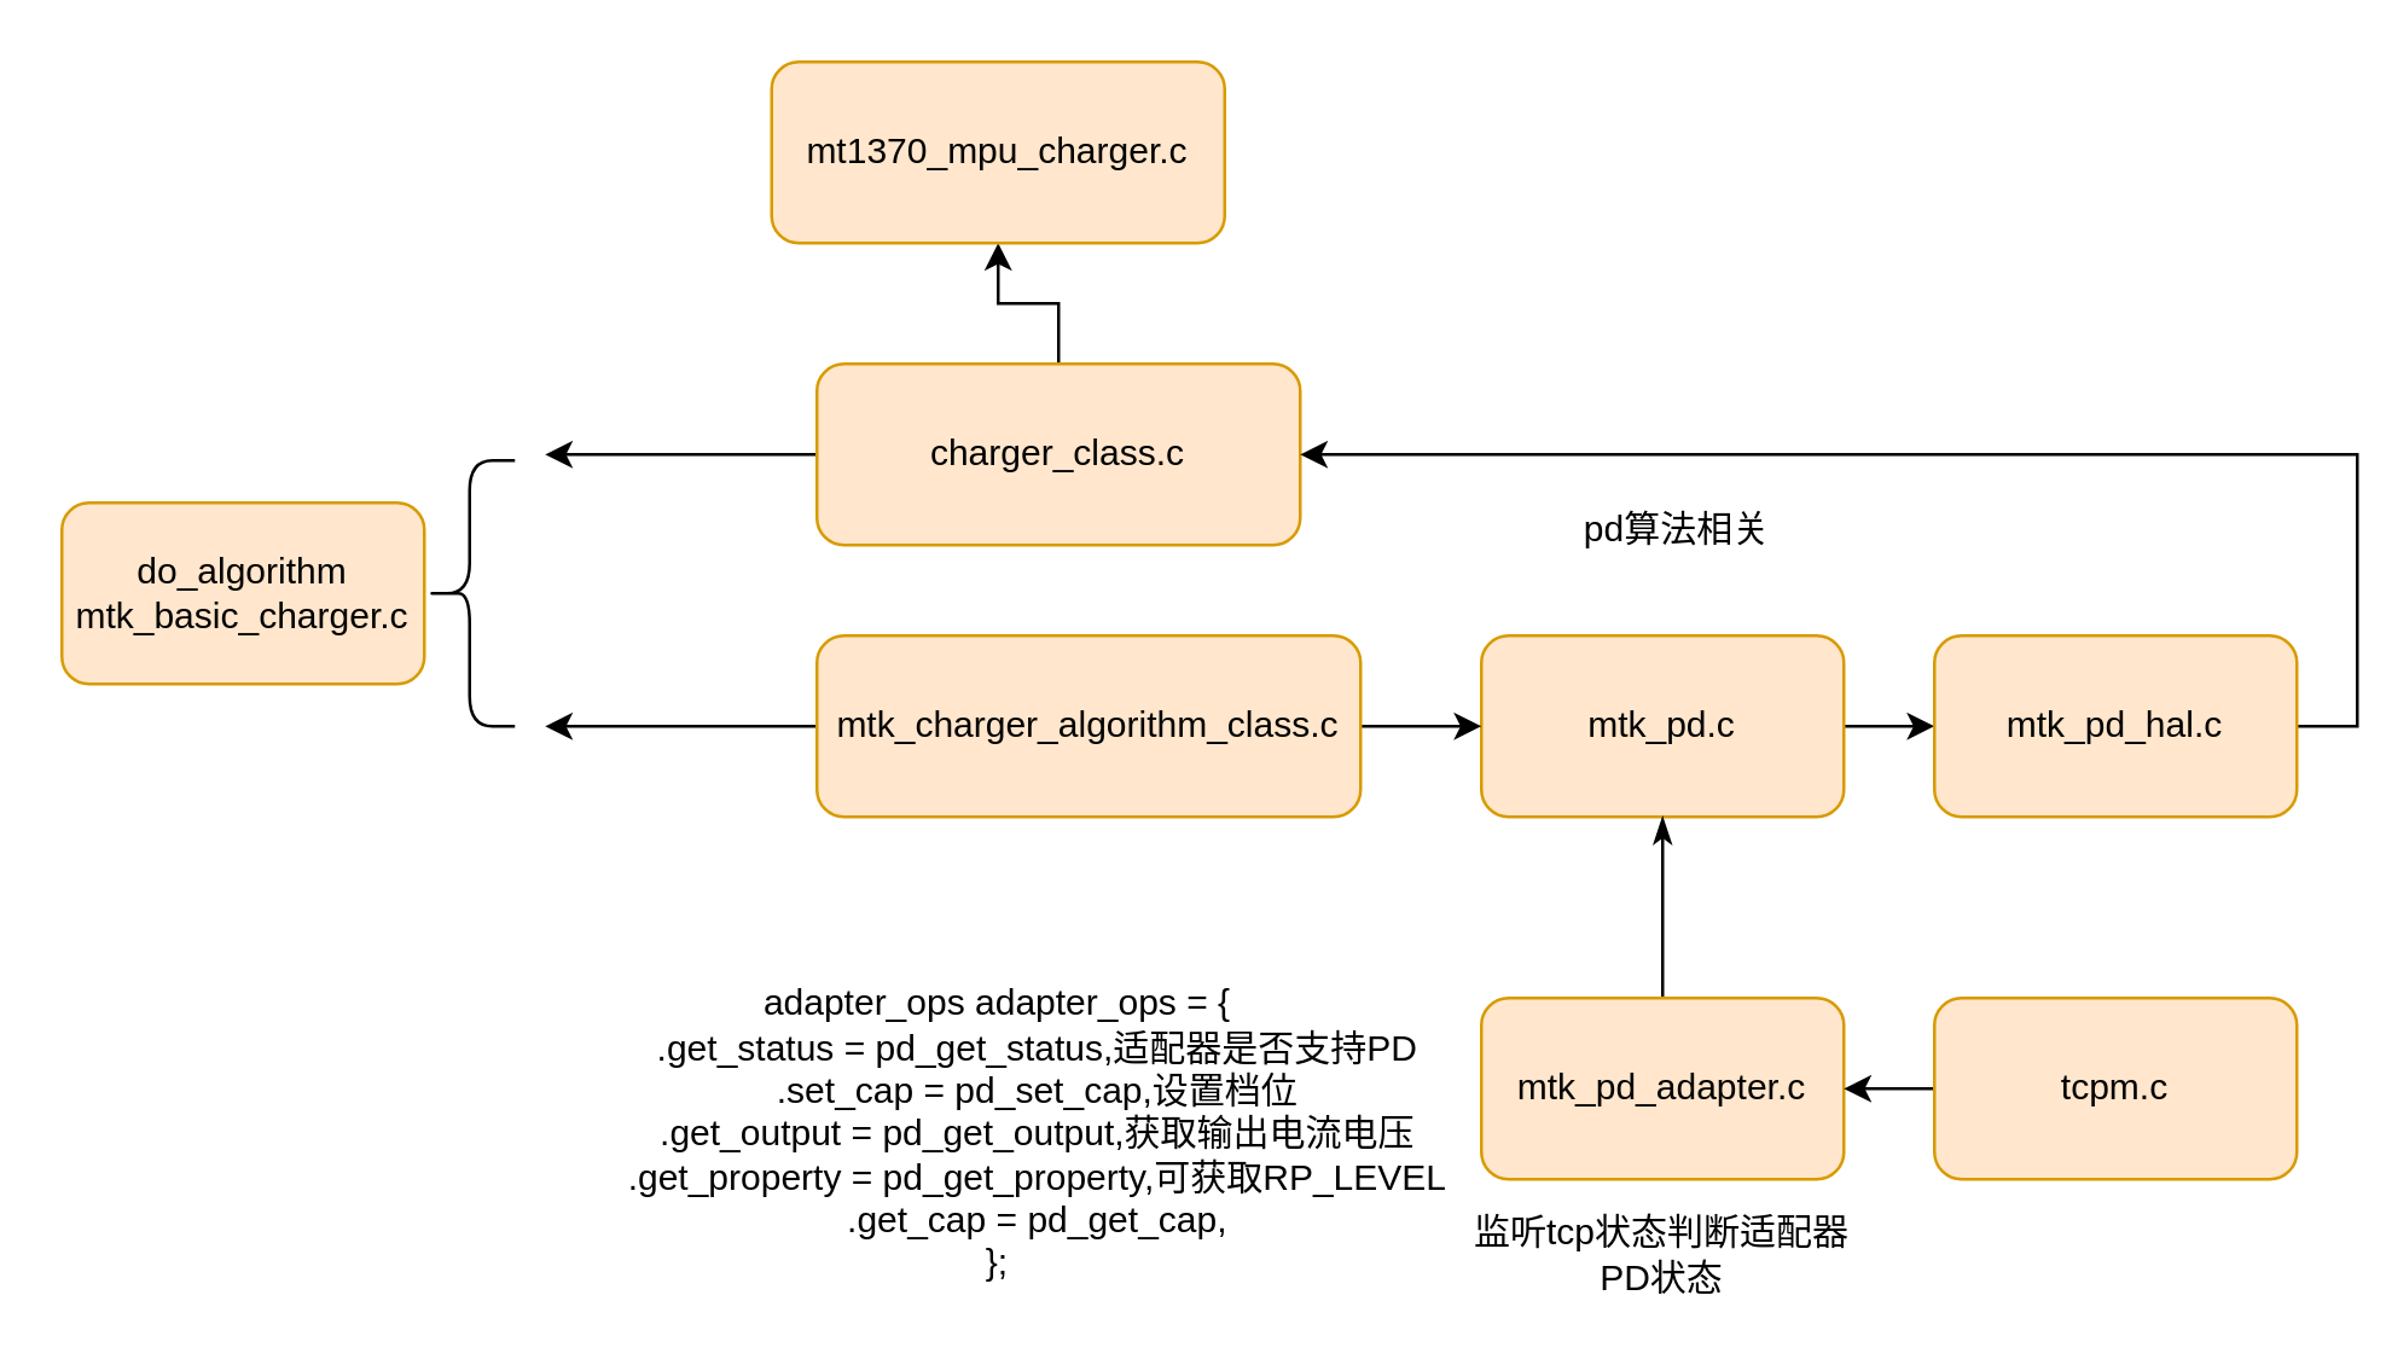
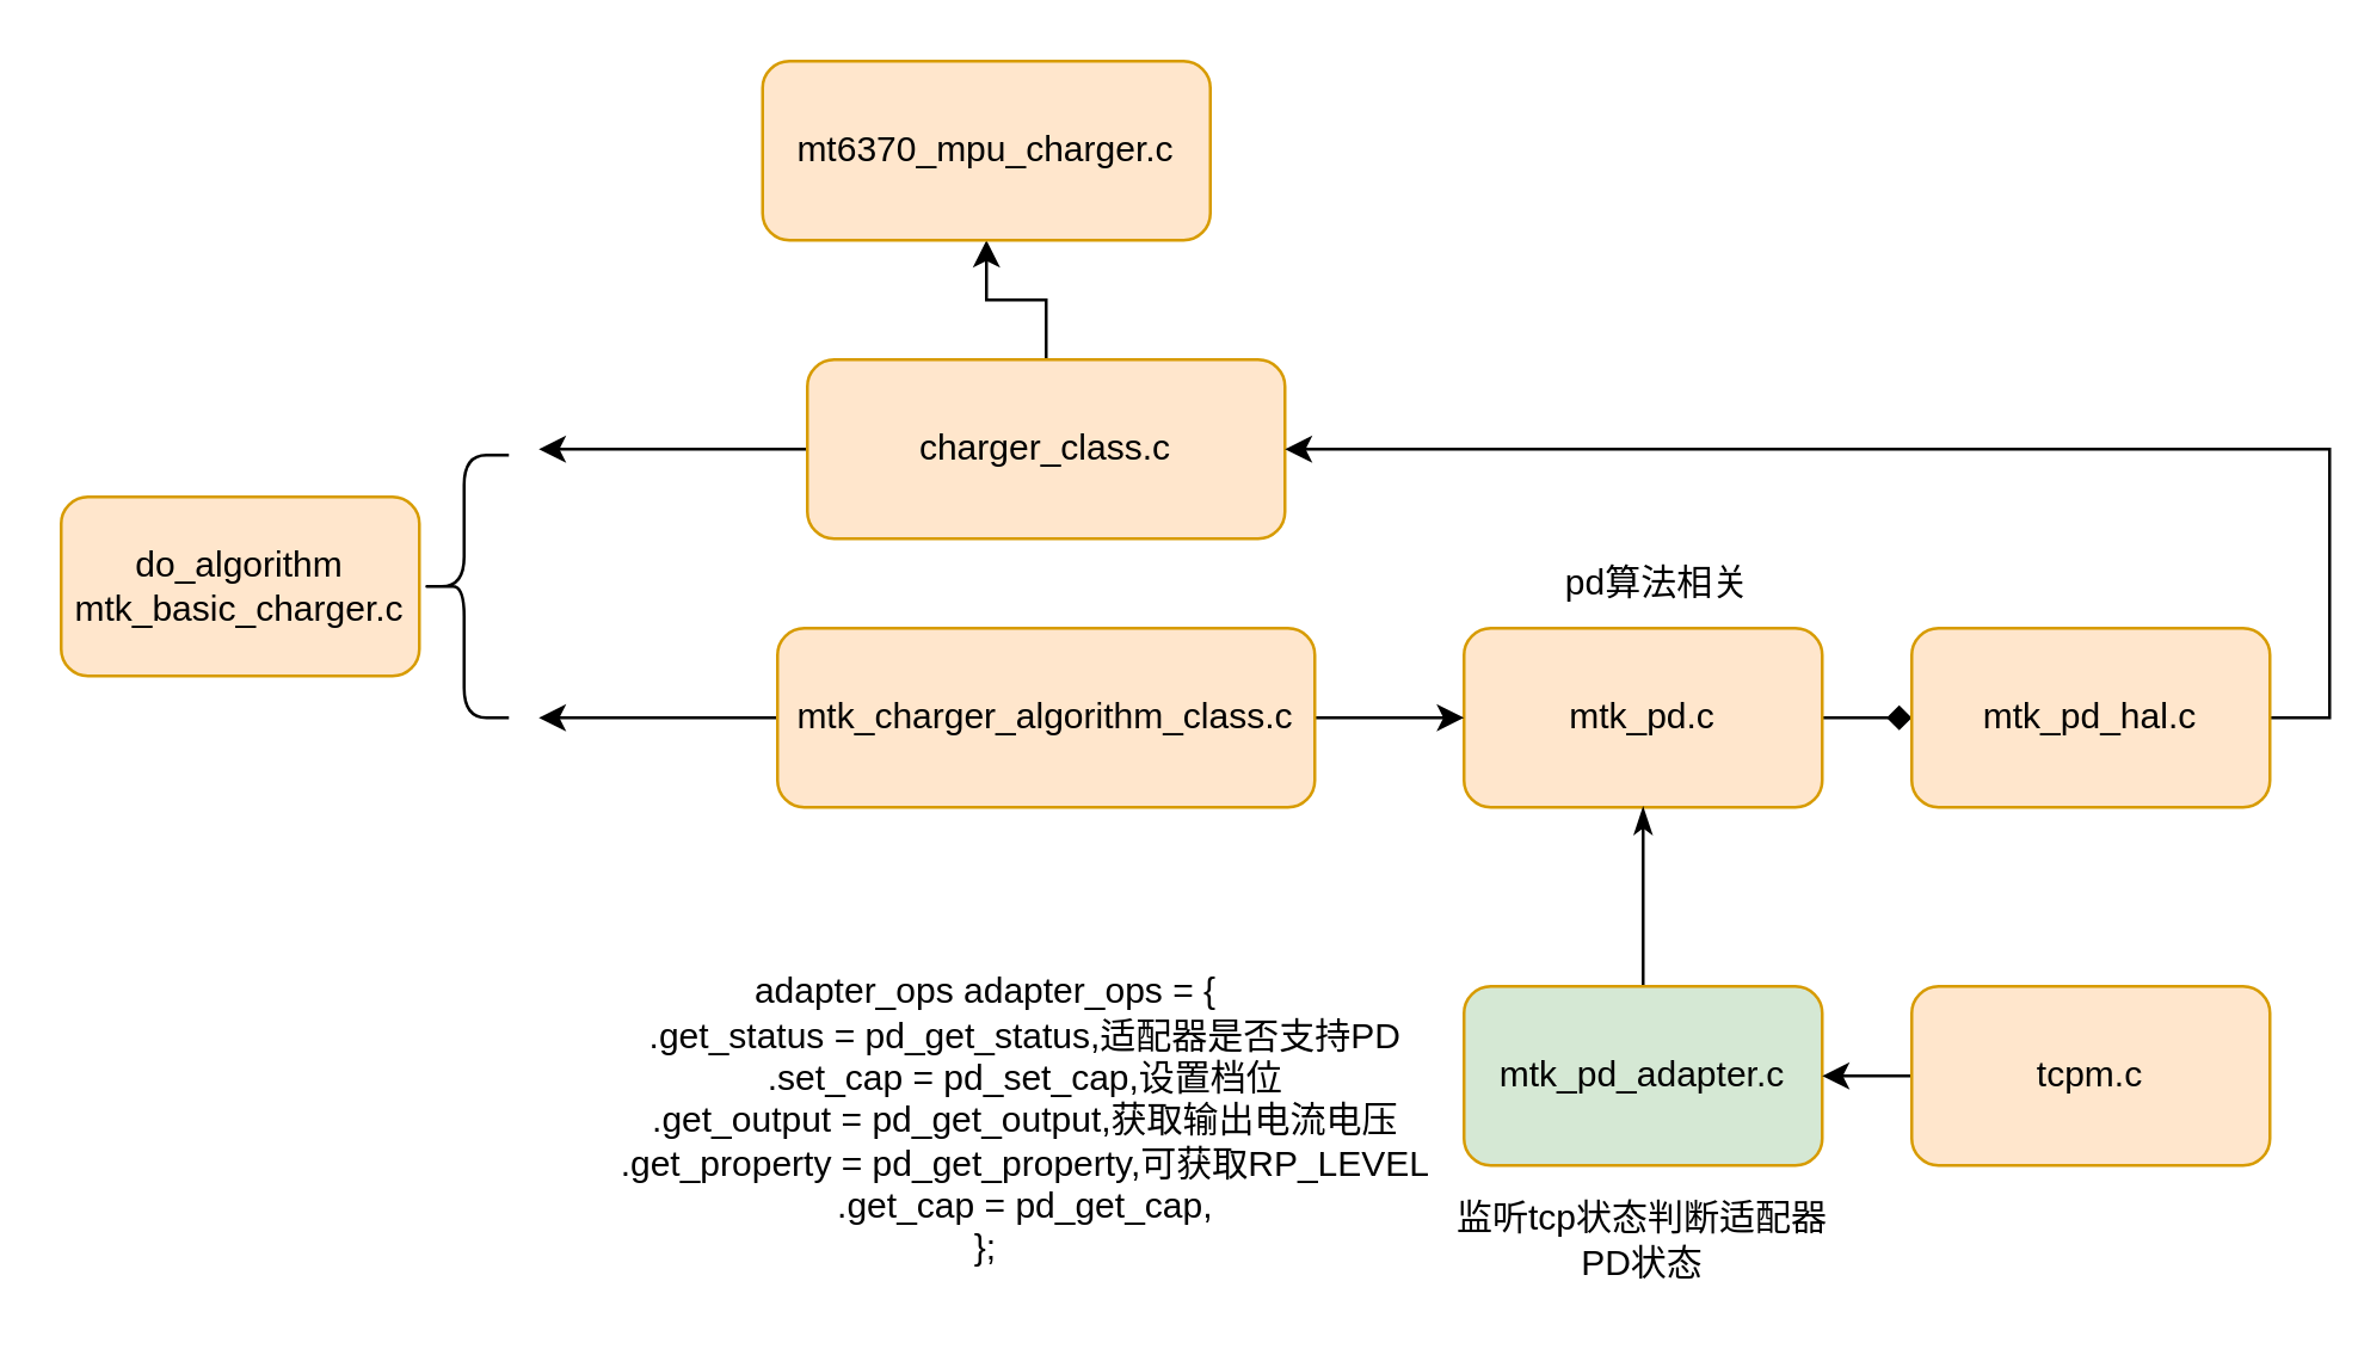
  <mxCell id="0" />
  <mxCell id="1" parent="0" />
  <mxCell id="2" value="&lt;div&gt;do_algorithm&lt;/div&gt;&lt;div&gt;mtk_basic_charger.c&lt;/div&gt;" style="rounded=1;whiteSpace=wrap;html=1;fillColor=#ffe6cc;strokeColor=#d79b00;" parent="1" vertex="1"><mxGeometry x="20" y="166" width="120" height="60" as="geometry" /></mxCell>
  <mxCell id="3" style="edgeStyle=orthogonalEdgeStyle;rounded=0;orthogonalLoop=1;jettySize=auto;html=1;exitX=0;exitY=0.5;exitDx=0;exitDy=0;" parent="1" source="5" edge="1"><mxGeometry relative="1" as="geometry"><mxPoint x="180" y="150" as="targetPoint" /></mxGeometry></mxCell>
  <mxCell id="4" style="edgeStyle=orthogonalEdgeStyle;rounded=0;orthogonalLoop=1;jettySize=auto;html=1;exitX=0.5;exitY=0;exitDx=0;exitDy=0;entryX=0.5;entryY=1;entryDx=0;entryDy=0;" parent="1" source="5" target="15" edge="1"><mxGeometry relative="1" as="geometry" /></mxCell>
  <mxCell id="5" value="&lt;div&gt;charger_class.c&lt;/div&gt;" style="rounded=1;whiteSpace=wrap;html=1;fillColor=#ffe6cc;strokeColor=#d79b00;" parent="1" vertex="1"><mxGeometry x="270" y="120" width="160" height="60" as="geometry" /></mxCell>
- <mxCell id="6" style="edgeStyle=orthogonalEdgeStyle;rounded=0;orthogonalLoop=1;jettySize=auto;html=1;exitX=1;exitY=0.5;exitDx=0;exitDy=0;entryX=0;entryY=0.5;entryDx=0;entryDy=0;" parent="1" source="7" target="14" edge="1"><mxGeometry relative="1" as="geometry" /></mxCell>
+ <mxCell id="6" style="edgeStyle=orthogonalEdgeStyle;rounded=0;orthogonalLoop=1;jettySize=auto;html=1;exitX=1;exitY=0.5;exitDx=0;exitDy=0;entryX=0;entryY=0.5;entryDx=0;entryDy=0;endArrow=diamond;" parent="1" source="7" target="14" edge="1"><mxGeometry relative="1" as="geometry" /></mxCell>
  <mxCell id="7" value="&lt;div&gt;mtk_pd.c&lt;/div&gt;" style="rounded=1;whiteSpace=wrap;html=1;fillColor=#ffe6cc;strokeColor=#d79b00;" parent="1" vertex="1"><mxGeometry x="490" y="210" width="120" height="60" as="geometry" /></mxCell>
  <mxCell id="8" style="edgeStyle=orthogonalEdgeStyle;rounded=0;orthogonalLoop=1;jettySize=auto;html=1;exitX=1;exitY=0.5;exitDx=0;exitDy=0;entryX=0;entryY=0.5;entryDx=0;entryDy=0;" parent="1" source="10" target="7" edge="1"><mxGeometry relative="1" as="geometry" /></mxCell>
  <mxCell id="9" style="edgeStyle=orthogonalEdgeStyle;rounded=0;orthogonalLoop=1;jettySize=auto;html=1;exitX=0;exitY=0.5;exitDx=0;exitDy=0;" parent="1" source="10" edge="1"><mxGeometry relative="1" as="geometry"><mxPoint x="180" y="240" as="targetPoint" /></mxGeometry></mxCell>
- <mxCell id="10" value="&lt;div&gt;mtk_charger_algorithm_class.c&lt;/div&gt;" style="rounded=1;whiteSpace=wrap;html=1;fillColor=#ffe6cc;strokeColor=#d79b00;" parent="1" vertex="1"><mxGeometry x="270" y="210" width="180" height="60" as="geometry" /></mxCell>
+ <mxCell id="10" value="&lt;div&gt;mtk_charger_algorithm_class.c&lt;/div&gt;" style="rounded=1;whiteSpace=wrap;html=1;fillColor=#ffe6cc;strokeColor=#d79b00;" parent="1" vertex="1"><mxGeometry x="260" y="210" width="180" height="60" as="geometry" /></mxCell>
  <mxCell id="11" style="edgeStyle=orthogonalEdgeStyle;rounded=0;orthogonalLoop=1;jettySize=auto;html=1;exitX=0.5;exitY=0;exitDx=0;exitDy=0;entryX=0.5;entryY=1;entryDx=0;entryDy=0;endArrow=classicThin;endFill=1;" parent="1" source="12" target="7" edge="1"><mxGeometry relative="1" as="geometry" /></mxCell>
- <mxCell id="12" value="&lt;div&gt;mtk_pd_adapter.c&lt;/div&gt;" style="rounded=1;whiteSpace=wrap;html=1;fillColor=#ffe6cc;strokeColor=#d79b00;" parent="1" vertex="1"><mxGeometry x="490" y="330" width="120" height="60" as="geometry" /></mxCell>
+ <mxCell id="12" value="&lt;div&gt;mtk_pd_adapter.c&lt;/div&gt;" style="rounded=1;whiteSpace=wrap;html=1;fillColor=#d5e8d4;strokeColor=#d79b00;" parent="1" vertex="1"><mxGeometry x="490" y="330" width="120" height="60" as="geometry" /></mxCell>
  <mxCell id="13" style="edgeStyle=orthogonalEdgeStyle;rounded=0;orthogonalLoop=1;jettySize=auto;html=1;exitX=1;exitY=0.5;exitDx=0;exitDy=0;entryX=1;entryY=0.5;entryDx=0;entryDy=0;" parent="1" source="14" target="5" edge="1"><mxGeometry relative="1" as="geometry" /></mxCell>
  <mxCell id="14" value="&lt;div&gt;mtk_pd_hal.c&lt;/div&gt;" style="rounded=1;whiteSpace=wrap;html=1;fillColor=#ffe6cc;strokeColor=#d79b00;" parent="1" vertex="1"><mxGeometry x="640" y="210" width="120" height="60" as="geometry" /></mxCell>
- <mxCell id="15" value="&lt;div&gt;mt1370_mpu_charger.c&lt;/div&gt;" style="rounded=1;whiteSpace=wrap;html=1;fillColor=#ffe6cc;strokeColor=#d79b00;" parent="1" vertex="1"><mxGeometry x="255" y="20" width="150" height="60" as="geometry" /></mxCell>
+ <mxCell id="15" value="&lt;div&gt;mt6370_mpu_charger.c&lt;/div&gt;" style="rounded=1;whiteSpace=wrap;html=1;fillColor=#ffe6cc;strokeColor=#d79b00;" parent="1" vertex="1"><mxGeometry x="255" y="20" width="150" height="60" as="geometry" /></mxCell>
  <mxCell id="16" value="" style="shape=curlyBracket;whiteSpace=wrap;html=1;rounded=1;" parent="1" vertex="1"><mxGeometry x="140" y="152" width="30" height="88" as="geometry" /></mxCell>
  <mxCell id="17" value="监听tcp状态判断适配器PD状态" style="text;html=1;strokeColor=none;fillColor=none;align=center;verticalAlign=middle;whiteSpace=wrap;rounded=0;" parent="1" vertex="1"><mxGeometry x="485" y="400" width="130" height="30" as="geometry" /></mxCell>
- <mxCell id="18" value="pd算法相关" style="text;html=1;strokeColor=none;fillColor=none;align=center;verticalAlign=middle;whiteSpace=wrap;rounded=0;" parent="1" vertex="1"><mxGeometry x="490" y="160" width="130" height="30" as="geometry" /></mxCell>
+ <mxCell id="18" value="pd算法相关" style="text;html=1;strokeColor=none;fillColor=none;align=center;verticalAlign=middle;whiteSpace=wrap;rounded=0;" parent="1" vertex="1"><mxGeometry x="490" y="180" width="130" height="30" as="geometry" /></mxCell>
  <mxCell id="19" style="edgeStyle=orthogonalEdgeStyle;rounded=0;orthogonalLoop=1;jettySize=auto;html=1;exitX=0;exitY=0.5;exitDx=0;exitDy=0;entryX=1;entryY=0.5;entryDx=0;entryDy=0;" edge="1" parent="1" source="20" target="12"><mxGeometry relative="1" as="geometry" /></mxCell>
  <mxCell id="20" value="&lt;div&gt;tcpm.c&lt;/div&gt;" style="rounded=1;whiteSpace=wrap;html=1;fillColor=#ffe6cc;strokeColor=#d79b00;" vertex="1" parent="1"><mxGeometry x="640" y="330" width="120" height="60" as="geometry" /></mxCell>
  <mxCell id="21" value="&lt;div&gt;adapter_ops adapter_ops = {&lt;/div&gt;&lt;div&gt;&lt;span style=&quot;white-space: pre&quot;&gt;&#09;&lt;/span&gt;.get_status = pd_get_status,适配器是否支持PD&lt;/div&gt;&lt;div&gt;&lt;span style=&quot;white-space: pre&quot;&gt;&#09;&lt;/span&gt;.set_cap = pd_set_cap,设置档位&lt;/div&gt;&lt;div&gt;&lt;span style=&quot;white-space: pre&quot;&gt;&#09;&lt;/span&gt;.get_output = pd_get_output,获取输出电流电压&lt;/div&gt;&lt;div&gt;&lt;span style=&quot;white-space: pre&quot;&gt;&#09;&lt;/span&gt;.get_property = pd_get_property,可获取RP_LEVEL&lt;/div&gt;&lt;div&gt;&lt;span style=&quot;white-space: pre&quot;&gt;&#09;&lt;/span&gt;.get_cap = pd_get_cap,&lt;/div&gt;&lt;div&gt;};&lt;/div&gt;" style="text;html=1;strokeColor=none;fillColor=none;align=center;verticalAlign=middle;whiteSpace=wrap;rounded=0;" vertex="1" parent="1"><mxGeometry x="130" y="360" width="400" height="30" as="geometry" /></mxCell>
